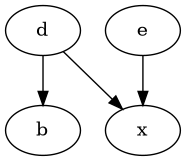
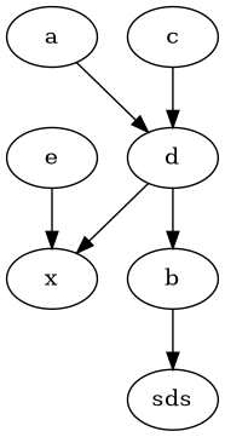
  digraph {
    edge [weight=1]
    b
+   sds
    d
    x
    e
+   a
+   c
+   b -> sds
    d -> b [weight=5]
    d -> x
    e -> x
+   a -> d [weight=3]
+   c -> d [weight=4]
  }
